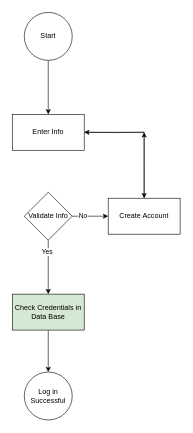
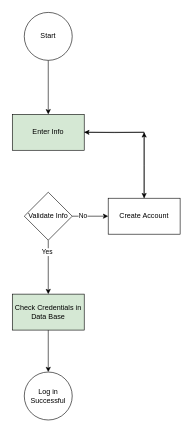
  <mxCell id="0" />
  <mxCell id="1" parent="0" />
  <mxCell id="2" value="" style="edgeStyle=orthogonalEdgeStyle;rounded=0;orthogonalLoop=1;jettySize=auto;html=1;" edge="1" parent="1" source="3" target="5"><mxGeometry relative="1" as="geometry" /></mxCell>
  <mxCell id="3" value="Start" style="ellipse;whiteSpace=wrap;html=1;aspect=fixed;" vertex="1" parent="1"><mxGeometry x="40" y="20" width="80" height="80" as="geometry" /></mxCell>
  <mxCell id="4" value="" style="edgeStyle=orthogonalEdgeStyle;rounded=0;orthogonalLoop=1;jettySize=auto;html=1;" edge="1" parent="1" source="5" target="14"><mxGeometry relative="1" as="geometry" /></mxCell>
- <mxCell id="5" value="Enter Info" style="whiteSpace=wrap;html=1;" vertex="1" parent="1"><mxGeometry x="20" y="190" width="120" height="60" as="geometry" /></mxCell>
+ <mxCell id="5" value="Enter Info" style="whiteSpace=wrap;html=1;fillColor=#d5e8d4;" vertex="1" parent="1"><mxGeometry x="20" y="190" width="120" height="60" as="geometry" /></mxCell>
  <mxCell id="6" value="" style="edgeStyle=orthogonalEdgeStyle;rounded=0;orthogonalLoop=1;jettySize=auto;html=1;" edge="1" parent="1" source="10" target="12"><mxGeometry relative="1" as="geometry" /></mxCell>
  <mxCell id="7" value="Yes" style="edgeLabel;html=1;align=center;verticalAlign=middle;resizable=0;points=[];" vertex="1" connectable="0" parent="6"><mxGeometry x="-0.578" y="-3" relative="1" as="geometry"><mxPoint as="offset" /></mxGeometry></mxCell>
  <mxCell id="8" value="" style="edgeStyle=orthogonalEdgeStyle;rounded=0;orthogonalLoop=1;jettySize=auto;html=1;" edge="1" parent="1" source="10" target="14"><mxGeometry relative="1" as="geometry" /></mxCell>
  <mxCell id="9" value="No" style="edgeLabel;html=1;align=center;verticalAlign=middle;resizable=0;points=[];" vertex="1" connectable="0" parent="8"><mxGeometry x="-0.433" y="1" relative="1" as="geometry"><mxPoint as="offset" /></mxGeometry></mxCell>
  <mxCell id="10" value="Validate Info" style="rhombus;whiteSpace=wrap;html=1;" vertex="1" parent="1"><mxGeometry x="40" y="320" width="80" height="80" as="geometry" /></mxCell>
  <mxCell id="11" value="" style="edgeStyle=orthogonalEdgeStyle;rounded=0;orthogonalLoop=1;jettySize=auto;html=1;" edge="1" parent="1" source="12" target="16"><mxGeometry relative="1" as="geometry" /></mxCell>
  <mxCell id="12" value="Check Credentials in Data Base" style="whiteSpace=wrap;html=1;fillColor=#d5e8d4;" vertex="1" parent="1"><mxGeometry x="20" y="490" width="120" height="60" as="geometry" /></mxCell>
  <mxCell id="13" value="" style="edgeStyle=orthogonalEdgeStyle;rounded=0;orthogonalLoop=1;jettySize=auto;html=1;" edge="1" parent="1" source="14"><mxGeometry relative="1" as="geometry"><mxPoint x="240" y="220" as="targetPoint" /></mxGeometry></mxCell>
  <mxCell id="14" value="Create Account" style="whiteSpace=wrap;html=1;" vertex="1" parent="1"><mxGeometry x="180" y="330" width="120" height="60" as="geometry" /></mxCell>
  <mxCell id="15" value="" style="edgeStyle=orthogonalEdgeStyle;rounded=0;orthogonalLoop=1;jettySize=auto;html=1;" edge="1" parent="1" target="5"><mxGeometry relative="1" as="geometry"><mxPoint x="240" y="220" as="sourcePoint" /></mxGeometry></mxCell>
  <mxCell id="16" value="Log in Successful" style="ellipse;whiteSpace=wrap;html=1;" vertex="1" parent="1"><mxGeometry x="40" y="620" width="80" height="80" as="geometry" /></mxCell>
